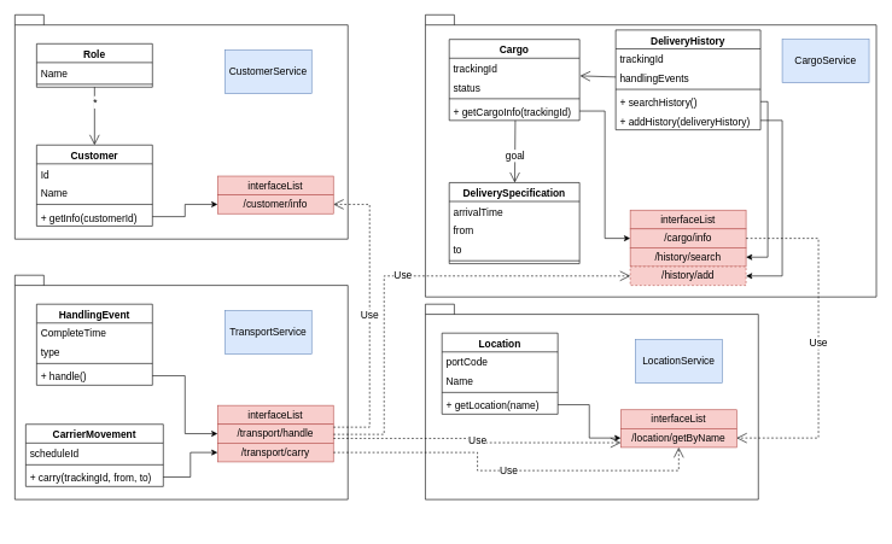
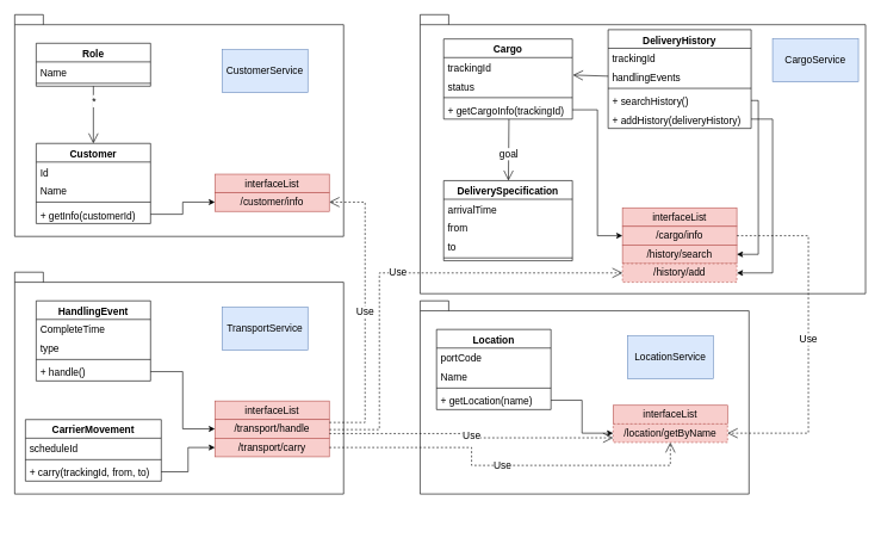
  <mxCell id="0" />
  <mxCell id="1" parent="0" />
  <mxCell id="2" value="" style="shape=folder;fontStyle=1;spacingTop=10;tabWidth=40;tabHeight=14;tabPosition=left;html=1;fontSize=14;" vertex="1" parent="1"><mxGeometry x="587" y="20" width="623" height="390" as="geometry" /></mxCell>
  <mxCell id="3" value="CargoService" style="rounded=0;whiteSpace=wrap;html=1;fillColor=#dae8fc;strokeColor=#6c8ebf;fontSize=14;" vertex="1" parent="1"><mxGeometry x="1080" y="54" width="120" height="60.0" as="geometry" /></mxCell>
  <mxCell id="4" value="" style="group;" vertex="1" connectable="0" parent="1"><mxGeometry x="20" y="20" width="460" height="310" as="geometry" /></mxCell>
  <mxCell id="5" value="" style="shape=folder;fontStyle=1;spacingTop=10;tabWidth=40;tabHeight=14;tabPosition=left;html=1;fontSize=14;" vertex="1" parent="4"><mxGeometry width="460" height="310" as="geometry" /></mxCell>
  <mxCell id="6" value="CustomerService" style="rounded=0;whiteSpace=wrap;html=1;fillColor=#dae8fc;strokeColor=#6c8ebf;fontSize=14;" vertex="1" parent="4"><mxGeometry x="290" y="49" width="120" height="60.0" as="geometry" /></mxCell>
  <mxCell id="7" value="Customer" style="swimlane;fontStyle=1;align=center;verticalAlign=top;childLayout=stackLayout;horizontal=1;startSize=26;horizontalStack=0;resizeParent=1;resizeParentMax=0;resizeLast=0;collapsible=1;marginBottom=0;fontSize=14;" vertex="1" parent="4"><mxGeometry x="30" y="180" width="160" height="112.0" as="geometry" /></mxCell>
  <mxCell id="8" value="Id" style="text;strokeColor=none;fillColor=none;align=left;verticalAlign=top;spacingLeft=4;spacingRight=4;overflow=hidden;rotatable=0;points=[[0,0.5],[1,0.5]];portConstraint=eastwest;fontSize=14;" vertex="1" parent="7"><mxGeometry y="26" width="160" height="26.0" as="geometry" /></mxCell>
  <mxCell id="9" value="Name" style="text;strokeColor=none;fillColor=none;align=left;verticalAlign=top;spacingLeft=4;spacingRight=4;overflow=hidden;rotatable=0;points=[[0,0.5],[1,0.5]];portConstraint=eastwest;fontSize=14;" vertex="1" parent="7"><mxGeometry y="52.0" width="160" height="26.0" as="geometry" /></mxCell>
  <mxCell id="10" value="" style="line;strokeWidth=1;fillColor=none;align=left;verticalAlign=middle;spacingTop=-1;spacingLeft=3;spacingRight=3;rotatable=0;labelPosition=right;points=[];portConstraint=eastwest;fontSize=14;" vertex="1" parent="7"><mxGeometry y="78.0" width="160" height="8.0" as="geometry" /></mxCell>
  <mxCell id="11" value="+ getInfo(customerId)" style="text;strokeColor=none;fillColor=none;align=left;verticalAlign=top;spacingLeft=4;spacingRight=4;overflow=hidden;rotatable=0;points=[[0,0.5],[1,0.5]];portConstraint=eastwest;fontSize=14;" vertex="1" parent="7"><mxGeometry y="86.0" width="160" height="26.0" as="geometry" /></mxCell>
  <mxCell id="12" value="Role" style="swimlane;fontStyle=1;align=center;verticalAlign=top;childLayout=stackLayout;horizontal=1;startSize=26;horizontalStack=0;resizeParent=1;resizeParentMax=0;resizeLast=0;collapsible=1;marginBottom=0;fontSize=14;" vertex="1" parent="4"><mxGeometry x="30" y="40" width="160" height="60" as="geometry" /></mxCell>
  <mxCell id="13" value="Name" style="text;strokeColor=none;fillColor=none;align=left;verticalAlign=top;spacingLeft=4;spacingRight=4;overflow=hidden;rotatable=0;points=[[0,0.5],[1,0.5]];portConstraint=eastwest;fontSize=14;" vertex="1" parent="12"><mxGeometry y="26" width="160" height="26.0" as="geometry" /></mxCell>
  <mxCell id="14" value="" style="line;strokeWidth=1;fillColor=none;align=left;verticalAlign=middle;spacingTop=-1;spacingLeft=3;spacingRight=3;rotatable=0;labelPosition=right;points=[];portConstraint=eastwest;fontSize=14;" vertex="1" parent="12"><mxGeometry y="52" width="160" height="8.0" as="geometry" /></mxCell>
  <mxCell id="15" value="" style="endArrow=open;endFill=1;endSize=12;html=1;rounded=0;exitX=0.5;exitY=1;exitDx=0;exitDy=0;fontSize=14;" edge="1" parent="4" source="12" target="7"><mxGeometry width="160" relative="1" as="geometry"><mxPoint x="130" y="140" as="sourcePoint" /><mxPoint x="290" y="140" as="targetPoint" /></mxGeometry></mxCell>
  <mxCell id="16" value="*" style="edgeLabel;html=1;align=center;verticalAlign=middle;resizable=0;points=[];fontSize=14;" vertex="1" connectable="0" parent="15"><mxGeometry x="-0.505" relative="1" as="geometry"><mxPoint as="offset" /></mxGeometry></mxCell>
  <mxCell id="17" value="" style="endArrow=classic;html=1;rounded=0;fontSize=14;exitX=1;exitY=0.5;exitDx=0;exitDy=0;entryX=0;entryY=0.5;entryDx=0;entryDy=0;edgeStyle=orthogonalEdgeStyle;" edge="1" parent="4" source="11" target="20"><mxGeometry width="50" height="50" relative="1" as="geometry"><mxPoint x="240" y="350.0" as="sourcePoint" /><mxPoint x="290" y="300.0" as="targetPoint" /></mxGeometry></mxCell>
  <mxCell id="18" value="" style="group" vertex="1" connectable="0" parent="4"><mxGeometry x="280" y="223.0" width="160" height="52.0" as="geometry" /></mxCell>
  <mxCell id="19" value="interfaceList" style="rounded=0;whiteSpace=wrap;html=1;fillColor=#f8cecc;strokeColor=#b85450;fontSize=14;" vertex="1" parent="18"><mxGeometry width="160" height="26.0" as="geometry" /></mxCell>
  <mxCell id="20" value="/customer/info" style="rounded=0;whiteSpace=wrap;html=1;fillColor=#f8cecc;strokeColor=#b85450;fontSize=14;" vertex="1" parent="18"><mxGeometry y="26.0" width="160" height="26.0" as="geometry" /></mxCell>
  <mxCell id="21" value="Cargo" style="swimlane;fontStyle=1;align=center;verticalAlign=top;childLayout=stackLayout;horizontal=1;startSize=26;horizontalStack=0;resizeParent=1;resizeParentMax=0;resizeLast=0;collapsible=1;marginBottom=0;fontSize=14;" vertex="1" parent="1"><mxGeometry x="620" y="54" width="180" height="112" as="geometry" /></mxCell>
  <mxCell id="22" value="trackingId" style="text;strokeColor=none;fillColor=none;align=left;verticalAlign=top;spacingLeft=4;spacingRight=4;overflow=hidden;rotatable=0;points=[[0,0.5],[1,0.5]];portConstraint=eastwest;fontSize=14;" vertex="1" parent="21"><mxGeometry y="26" width="180" height="26" as="geometry" /></mxCell>
  <mxCell id="23" value="status" style="text;strokeColor=none;fillColor=none;align=left;verticalAlign=top;spacingLeft=4;spacingRight=4;overflow=hidden;rotatable=0;points=[[0,0.5],[1,0.5]];portConstraint=eastwest;fontSize=14;" vertex="1" parent="21"><mxGeometry y="52" width="180" height="26" as="geometry" /></mxCell>
  <mxCell id="24" value="" style="line;strokeWidth=1;fillColor=none;align=left;verticalAlign=middle;spacingTop=-1;spacingLeft=3;spacingRight=3;rotatable=0;labelPosition=right;points=[];portConstraint=eastwest;fontSize=14;" vertex="1" parent="21"><mxGeometry y="78" width="180" height="8" as="geometry" /></mxCell>
  <mxCell id="25" value="+ getCargoInfo(trackingId)" style="text;strokeColor=none;fillColor=none;align=left;verticalAlign=top;spacingLeft=4;spacingRight=4;overflow=hidden;rotatable=0;points=[[0,0.5],[1,0.5]];portConstraint=eastwest;fontSize=14;" vertex="1" parent="21"><mxGeometry y="86" width="180" height="26" as="geometry" /></mxCell>
  <mxCell id="26" value="DeliverySpecification" style="swimlane;fontStyle=1;align=center;verticalAlign=top;childLayout=stackLayout;horizontal=1;startSize=26;horizontalStack=0;resizeParent=1;resizeParentMax=0;resizeLast=0;collapsible=1;marginBottom=0;fontSize=14;" vertex="1" parent="1"><mxGeometry x="620" y="252" width="180" height="112" as="geometry" /></mxCell>
  <mxCell id="27" value="arrivalTime" style="text;strokeColor=none;fillColor=none;align=left;verticalAlign=top;spacingLeft=4;spacingRight=4;overflow=hidden;rotatable=0;points=[[0,0.5],[1,0.5]];portConstraint=eastwest;fontSize=14;" vertex="1" parent="26"><mxGeometry y="26" width="180" height="26" as="geometry" /></mxCell>
  <mxCell id="28" value="from" style="text;strokeColor=none;fillColor=none;align=left;verticalAlign=top;spacingLeft=4;spacingRight=4;overflow=hidden;rotatable=0;points=[[0,0.5],[1,0.5]];portConstraint=eastwest;fontSize=14;" vertex="1" parent="26"><mxGeometry y="52" width="180" height="26" as="geometry" /></mxCell>
  <mxCell id="29" value="to" style="text;strokeColor=none;fillColor=none;align=left;verticalAlign=top;spacingLeft=4;spacingRight=4;overflow=hidden;rotatable=0;points=[[0,0.5],[1,0.5]];portConstraint=eastwest;fontSize=14;" vertex="1" parent="26"><mxGeometry y="78" width="180" height="26" as="geometry" /></mxCell>
  <mxCell id="30" value="" style="line;strokeWidth=1;fillColor=none;align=left;verticalAlign=middle;spacingTop=-1;spacingLeft=3;spacingRight=3;rotatable=0;labelPosition=right;points=[];portConstraint=eastwest;fontSize=14;" vertex="1" parent="26"><mxGeometry y="104" width="180" height="8" as="geometry" /></mxCell>
  <mxCell id="31" value="DeliveryHistory" style="swimlane;fontStyle=1;align=center;verticalAlign=top;childLayout=stackLayout;horizontal=1;startSize=26;horizontalStack=0;resizeParent=1;resizeParentMax=0;resizeLast=0;collapsible=1;marginBottom=0;fontSize=14;" vertex="1" parent="1"><mxGeometry x="850" y="41" width="200" height="138" as="geometry" /></mxCell>
  <mxCell id="32" value="trackingId" style="text;strokeColor=none;fillColor=none;align=left;verticalAlign=top;spacingLeft=4;spacingRight=4;overflow=hidden;rotatable=0;points=[[0,0.5],[1,0.5]];portConstraint=eastwest;fontSize=14;" vertex="1" parent="31"><mxGeometry y="26" width="200" height="26" as="geometry" /></mxCell>
  <mxCell id="33" value="handlingEvents" style="text;strokeColor=none;fillColor=none;align=left;verticalAlign=top;spacingLeft=4;spacingRight=4;overflow=hidden;rotatable=0;points=[[0,0.5],[1,0.5]];portConstraint=eastwest;fontSize=14;" vertex="1" parent="31"><mxGeometry y="52" width="200" height="26" as="geometry" /></mxCell>
  <mxCell id="34" value="" style="line;strokeWidth=1;fillColor=none;align=left;verticalAlign=middle;spacingTop=-1;spacingLeft=3;spacingRight=3;rotatable=0;labelPosition=right;points=[];portConstraint=eastwest;fontSize=14;" vertex="1" parent="31"><mxGeometry y="78" width="200" height="8" as="geometry" /></mxCell>
  <mxCell id="35" value="+ searchHistory()" style="text;strokeColor=none;fillColor=none;align=left;verticalAlign=top;spacingLeft=4;spacingRight=4;overflow=hidden;rotatable=0;points=[[0,0.5],[1,0.5]];portConstraint=eastwest;fontSize=14;" vertex="1" parent="31"><mxGeometry y="86" width="200" height="26" as="geometry" /></mxCell>
  <mxCell id="36" value="+ addHistory(deliveryHistory)" style="text;strokeColor=none;fillColor=none;align=left;verticalAlign=top;spacingLeft=4;spacingRight=4;overflow=hidden;rotatable=0;points=[[0,0.5],[1,0.5]];portConstraint=eastwest;fontSize=14;" vertex="1" parent="31"><mxGeometry y="112" width="200" height="26" as="geometry" /></mxCell>
  <mxCell id="37" value="" style="endArrow=open;endFill=1;endSize=12;html=1;rounded=0;exitX=0.507;exitY=1;exitDx=0;exitDy=0;fontSize=14;exitPerimeter=0;" edge="1" parent="1" source="25" target="26"><mxGeometry width="160" relative="1" as="geometry"><mxPoint x="140" y="130" as="sourcePoint" /><mxPoint x="140" y="210" as="targetPoint" /></mxGeometry></mxCell>
  <mxCell id="38" value="goal" style="edgeLabel;html=1;align=center;verticalAlign=middle;resizable=0;points=[];fontSize=14;" vertex="1" connectable="0" parent="37"><mxGeometry x="-0.505" relative="1" as="geometry"><mxPoint x="-1" y="28" as="offset" /></mxGeometry></mxCell>
  <mxCell id="39" value="" style="group" vertex="1" connectable="0" parent="1"><mxGeometry x="870" y="290" width="160" height="104" as="geometry" /></mxCell>
  <mxCell id="40" value="" style="group" vertex="1" connectable="0" parent="39"><mxGeometry width="160" height="52.0" as="geometry" /></mxCell>
  <mxCell id="41" value="interfaceList" style="rounded=0;whiteSpace=wrap;html=1;fillColor=#f8cecc;strokeColor=#b85450;fontSize=14;" vertex="1" parent="40"><mxGeometry width="160" height="26.0" as="geometry" /></mxCell>
  <mxCell id="42" value="/cargo/info" style="rounded=0;whiteSpace=wrap;html=1;fillColor=#f8cecc;strokeColor=#b85450;fontSize=14;" vertex="1" parent="40"><mxGeometry y="26.0" width="160" height="26.0" as="geometry" /></mxCell>
  <mxCell id="43" value="/history/search" style="rounded=0;whiteSpace=wrap;html=1;fillColor=#f8cecc;strokeColor=#b85450;fontSize=14;" vertex="1" parent="39"><mxGeometry y="52" width="160" height="26.0" as="geometry" /></mxCell>
  <mxCell id="44" value="/history/add" style="rounded=0;whiteSpace=wrap;html=1;fillColor=#f8cecc;strokeColor=#b85450;fontSize=14;dashed=1;" vertex="1" parent="39"><mxGeometry y="78" width="160" height="26.0" as="geometry" /></mxCell>
  <mxCell id="45" value="" style="endArrow=open;endFill=1;endSize=12;html=1;rounded=0;exitX=0;exitY=0.5;exitDx=0;exitDy=0;fontSize=14;entryX=1.004;entryY=-0.062;entryDx=0;entryDy=0;entryPerimeter=0;" edge="1" parent="1" source="33" target="23"><mxGeometry width="160" relative="1" as="geometry"><mxPoint x="721.26" y="176" as="sourcePoint" /><mxPoint x="720.497" y="262" as="targetPoint" /></mxGeometry></mxCell>
  <mxCell id="46" value="" style="endArrow=classic;html=1;rounded=0;fontSize=14;entryX=0;entryY=0.5;entryDx=0;entryDy=0;edgeStyle=orthogonalEdgeStyle;" edge="1" parent="1" source="25" target="42"><mxGeometry width="50" height="50" relative="1" as="geometry"><mxPoint x="810" y="487" as="sourcePoint" /><mxPoint x="900" y="470" as="targetPoint" /></mxGeometry></mxCell>
  <mxCell id="47" value="" style="endArrow=classic;html=1;rounded=0;fontSize=14;entryX=1;entryY=0.5;entryDx=0;entryDy=0;edgeStyle=orthogonalEdgeStyle;" edge="1" parent="1" source="35" target="43"><mxGeometry width="50" height="50" relative="1" as="geometry"><mxPoint x="1050" y="467" as="sourcePoint" /><mxPoint x="1140" y="450" as="targetPoint" /><Array as="points"><mxPoint x="1060" y="140" /><mxPoint x="1060" y="355" /></Array></mxGeometry></mxCell>
  <mxCell id="48" value="" style="endArrow=classic;html=1;rounded=0;fontSize=14;entryX=1;entryY=0.5;entryDx=0;entryDy=0;edgeStyle=orthogonalEdgeStyle;" edge="1" parent="1" source="36" target="44"><mxGeometry width="50" height="50" relative="1" as="geometry"><mxPoint x="1100" y="150" as="sourcePoint" /><mxPoint x="1080" y="335" as="targetPoint" /><Array as="points"><mxPoint x="1080" y="166" /><mxPoint x="1080" y="381" /></Array></mxGeometry></mxCell>
  <mxCell id="49" value="" style="group;" vertex="1" connectable="0" parent="1"><mxGeometry x="20" y="380" width="460" height="310" as="geometry" /></mxCell>
  <mxCell id="50" value="" style="shape=folder;fontStyle=1;spacingTop=10;tabWidth=40;tabHeight=14;tabPosition=left;html=1;fontSize=14;" vertex="1" parent="49"><mxGeometry width="460" height="310" as="geometry" /></mxCell>
  <mxCell id="51" value="TransportService" style="rounded=0;whiteSpace=wrap;html=1;fillColor=#dae8fc;strokeColor=#6c8ebf;fontSize=14;" vertex="1" parent="49"><mxGeometry x="290" y="49" width="120" height="60.0" as="geometry" /></mxCell>
  <mxCell id="52" value="CarrierMovement" style="swimlane;fontStyle=1;align=center;verticalAlign=top;childLayout=stackLayout;horizontal=1;startSize=26;horizontalStack=0;resizeParent=1;resizeParentMax=0;resizeLast=0;collapsible=1;marginBottom=0;fontSize=14;" vertex="1" parent="49"><mxGeometry x="15" y="206" width="190" height="86.0" as="geometry"><mxRectangle x="15" y="206" width="150" height="26" as="alternateBounds" /></mxGeometry></mxCell>
  <mxCell id="53" value="scheduleId" style="text;strokeColor=none;fillColor=none;align=left;verticalAlign=top;spacingLeft=4;spacingRight=4;overflow=hidden;rotatable=0;points=[[0,0.5],[1,0.5]];portConstraint=eastwest;fontSize=14;" vertex="1" parent="52"><mxGeometry y="26" width="190" height="26.0" as="geometry" /></mxCell>
  <mxCell id="54" value="" style="line;strokeWidth=1;fillColor=none;align=left;verticalAlign=middle;spacingTop=-1;spacingLeft=3;spacingRight=3;rotatable=0;labelPosition=right;points=[];portConstraint=eastwest;fontSize=14;" vertex="1" parent="52"><mxGeometry y="52.0" width="190" height="8.0" as="geometry" /></mxCell>
  <mxCell id="55" value="+ carry(trackingId, from, to)" style="text;strokeColor=none;fillColor=none;align=left;verticalAlign=top;spacingLeft=4;spacingRight=4;overflow=hidden;rotatable=0;points=[[0,0.5],[1,0.5]];portConstraint=eastwest;fontSize=14;" vertex="1" parent="52"><mxGeometry y="60.0" width="190" height="26.0" as="geometry" /></mxCell>
  <mxCell id="56" value="HandlingEvent" style="swimlane;fontStyle=1;align=center;verticalAlign=top;childLayout=stackLayout;horizontal=1;startSize=26;horizontalStack=0;resizeParent=1;resizeParentMax=0;resizeLast=0;collapsible=1;marginBottom=0;fontSize=14;" vertex="1" parent="49"><mxGeometry x="30" y="40" width="160" height="112" as="geometry" /></mxCell>
  <mxCell id="57" value="CompleteTime" style="text;strokeColor=none;fillColor=none;align=left;verticalAlign=top;spacingLeft=4;spacingRight=4;overflow=hidden;rotatable=0;points=[[0,0.5],[1,0.5]];portConstraint=eastwest;fontSize=14;" vertex="1" parent="56"><mxGeometry y="26" width="160" height="26.0" as="geometry" /></mxCell>
  <mxCell id="58" value="type" style="text;strokeColor=none;fillColor=none;align=left;verticalAlign=top;spacingLeft=4;spacingRight=4;overflow=hidden;rotatable=0;points=[[0,0.5],[1,0.5]];portConstraint=eastwest;fontSize=14;" vertex="1" parent="56"><mxGeometry y="52" width="160" height="26.0" as="geometry" /></mxCell>
  <mxCell id="59" value="" style="line;strokeWidth=1;fillColor=none;align=left;verticalAlign=middle;spacingTop=-1;spacingLeft=3;spacingRight=3;rotatable=0;labelPosition=right;points=[];portConstraint=eastwest;fontSize=14;" vertex="1" parent="56"><mxGeometry y="78" width="160" height="8.0" as="geometry" /></mxCell>
  <mxCell id="60" value="+ handle()" style="text;strokeColor=none;fillColor=none;align=left;verticalAlign=top;spacingLeft=4;spacingRight=4;overflow=hidden;rotatable=0;points=[[0,0.5],[1,0.5]];portConstraint=eastwest;fontSize=14;" vertex="1" parent="56"><mxGeometry y="86" width="160" height="26.0" as="geometry" /></mxCell>
  <mxCell id="61" value="" style="endArrow=classic;html=1;rounded=0;fontSize=14;exitX=1;exitY=0.5;exitDx=0;exitDy=0;entryX=0;entryY=0.5;entryDx=0;entryDy=0;edgeStyle=orthogonalEdgeStyle;" edge="1" parent="49" source="55" target="64"><mxGeometry width="50" height="50" relative="1" as="geometry"><mxPoint x="240" y="350.0" as="sourcePoint" /><mxPoint x="290" y="300.0" as="targetPoint" /></mxGeometry></mxCell>
  <mxCell id="62" value="interfaceList" style="rounded=0;whiteSpace=wrap;html=1;fillColor=#f8cecc;strokeColor=#b85450;fontSize=14;" vertex="1" parent="49"><mxGeometry x="280" y="180" width="160" height="26.0" as="geometry" /></mxCell>
  <mxCell id="63" value="/transport/handle" style="rounded=0;whiteSpace=wrap;html=1;fillColor=#f8cecc;strokeColor=#b85450;fontSize=14;" vertex="1" parent="49"><mxGeometry x="280" y="206.0" width="160" height="26.0" as="geometry" /></mxCell>
  <mxCell id="64" value="/transport/carry" style="rounded=0;whiteSpace=wrap;html=1;fillColor=#f8cecc;strokeColor=#b85450;fontSize=14;" vertex="1" parent="49"><mxGeometry x="280" y="232.0" width="160" height="26.0" as="geometry" /></mxCell>
  <mxCell id="65" value="" style="endArrow=classic;html=1;rounded=0;fontSize=14;exitX=1;exitY=0.5;exitDx=0;exitDy=0;entryX=0;entryY=0.5;entryDx=0;entryDy=0;edgeStyle=orthogonalEdgeStyle;" edge="1" parent="49" source="60" target="63"><mxGeometry width="50" height="50" relative="1" as="geometry"><mxPoint x="230" y="263" as="sourcePoint" /><mxPoint x="290" y="255" as="targetPoint" /></mxGeometry></mxCell>
  <mxCell id="66" value="" style="group;" vertex="1" connectable="0" parent="1"><mxGeometry x="587" y="420" width="460" height="310" as="geometry" /></mxCell>
  <mxCell id="67" value="" style="shape=folder;fontStyle=1;spacingTop=10;tabWidth=40;tabHeight=14;tabPosition=left;html=1;fontSize=14;" vertex="1" parent="66"><mxGeometry width="460" height="270" as="geometry" /></mxCell>
  <mxCell id="68" value="LocationService" style="rounded=0;whiteSpace=wrap;html=1;fillColor=#dae8fc;strokeColor=#6c8ebf;fontSize=14;" vertex="1" parent="66"><mxGeometry x="290" y="49" width="120" height="60.0" as="geometry" /></mxCell>
  <mxCell id="69" value="" style="group" vertex="1" connectable="0" parent="66"><mxGeometry x="270" y="146.0" width="160" height="52.0" as="geometry" /></mxCell>
  <mxCell id="70" value="interfaceList" style="rounded=0;whiteSpace=wrap;html=1;fillColor=#f8cecc;strokeColor=#b85450;fontSize=14;" vertex="1" parent="69"><mxGeometry width="160" height="26.0" as="geometry" /></mxCell>
- <mxCell id="71" value="/location/getByName" style="rounded=0;whiteSpace=wrap;html=1;fillColor=#f8cecc;strokeColor=#b85450;fontSize=14;" vertex="1" parent="69"><mxGeometry y="26.0" width="160" height="26.0" as="geometry" /></mxCell>
+ <mxCell id="71" value="/location/getByName" style="rounded=0;whiteSpace=wrap;html=1;fillColor=#f8cecc;strokeColor=#b85450;fontSize=14;dashed=1;" vertex="1" parent="69"><mxGeometry y="26.0" width="160" height="26.0" as="geometry" /></mxCell>
  <mxCell id="72" value="Location" style="swimlane;fontStyle=1;align=center;verticalAlign=top;childLayout=stackLayout;horizontal=1;startSize=26;horizontalStack=0;resizeParent=1;resizeParentMax=0;resizeLast=0;collapsible=1;marginBottom=0;fontSize=14;" vertex="1" parent="1"><mxGeometry x="610" y="460" width="160" height="112.0" as="geometry" /></mxCell>
  <mxCell id="73" value="portCode" style="text;strokeColor=none;fillColor=none;align=left;verticalAlign=top;spacingLeft=4;spacingRight=4;overflow=hidden;rotatable=0;points=[[0,0.5],[1,0.5]];portConstraint=eastwest;fontSize=14;" vertex="1" parent="72"><mxGeometry y="26" width="160" height="26.0" as="geometry" /></mxCell>
  <mxCell id="74" value="Name" style="text;strokeColor=none;fillColor=none;align=left;verticalAlign=top;spacingLeft=4;spacingRight=4;overflow=hidden;rotatable=0;points=[[0,0.5],[1,0.5]];portConstraint=eastwest;fontSize=14;" vertex="1" parent="72"><mxGeometry y="52.0" width="160" height="26.0" as="geometry" /></mxCell>
  <mxCell id="75" value="" style="line;strokeWidth=1;fillColor=none;align=left;verticalAlign=middle;spacingTop=-1;spacingLeft=3;spacingRight=3;rotatable=0;labelPosition=right;points=[];portConstraint=eastwest;fontSize=14;" vertex="1" parent="72"><mxGeometry y="78.0" width="160" height="8.0" as="geometry" /></mxCell>
  <mxCell id="76" value="+ getLocation(name)" style="text;strokeColor=none;fillColor=none;align=left;verticalAlign=top;spacingLeft=4;spacingRight=4;overflow=hidden;rotatable=0;points=[[0,0.5],[1,0.5]];portConstraint=eastwest;fontSize=14;" vertex="1" parent="72"><mxGeometry y="86.0" width="160" height="26.0" as="geometry" /></mxCell>
  <mxCell id="77" value="" style="endArrow=classic;html=1;rounded=0;fontSize=14;exitX=1;exitY=0.5;exitDx=0;exitDy=0;entryX=0;entryY=0.5;entryDx=0;entryDy=0;edgeStyle=orthogonalEdgeStyle;" edge="1" parent="1" source="76" target="71"><mxGeometry width="50" height="50" relative="1" as="geometry"><mxPoint x="777" y="501" as="sourcePoint" /><mxPoint x="877" y="720" as="targetPoint" /></mxGeometry></mxCell>
  <mxCell id="78" value="Use" style="endArrow=open;endSize=12;dashed=1;html=1;rounded=0;fontSize=14;edgeStyle=orthogonalEdgeStyle;entryX=1;entryY=0.5;entryDx=0;entryDy=0;" edge="1" parent="1" target="20"><mxGeometry width="160" relative="1" as="geometry"><mxPoint x="460" y="590" as="sourcePoint" /><mxPoint x="530" y="320" as="targetPoint" /><Array as="points"><mxPoint x="510" y="590" /><mxPoint x="510" y="282" /></Array></mxGeometry></mxCell>
  <mxCell id="79" value="Use" style="endArrow=open;endSize=12;dashed=1;html=1;rounded=0;fontSize=14;edgeStyle=orthogonalEdgeStyle;entryX=0;entryY=0.5;entryDx=0;entryDy=0;" edge="1" parent="1" target="44"><mxGeometry width="160" relative="1" as="geometry"><mxPoint x="460" y="600" as="sourcePoint" /><mxPoint x="680" y="300" as="targetPoint" /><Array as="points"><mxPoint x="530" y="600" /><mxPoint x="530" y="381" /></Array></mxGeometry></mxCell>
  <mxCell id="80" value="Use" style="endArrow=open;endSize=12;dashed=1;html=1;rounded=0;fontSize=14;edgeStyle=orthogonalEdgeStyle;exitX=1;exitY=0.75;exitDx=0;exitDy=0;entryX=0;entryY=0.75;entryDx=0;entryDy=0;" edge="1" parent="1" source="63" target="71"><mxGeometry width="160" relative="1" as="geometry"><mxPoint x="470" y="610" as="sourcePoint" /><mxPoint x="880" y="391" as="targetPoint" /><Array as="points" /></mxGeometry></mxCell>
  <mxCell id="81" value="Use" style="endArrow=open;endSize=12;dashed=1;html=1;rounded=0;fontSize=14;edgeStyle=orthogonalEdgeStyle;exitX=1;exitY=0.5;exitDx=0;exitDy=0;entryX=0.5;entryY=1;entryDx=0;entryDy=0;" edge="1" parent="1" source="64" target="71"><mxGeometry width="160" relative="1" as="geometry"><mxPoint x="470" y="615.5" as="sourcePoint" /><mxPoint x="867" y="621.5" as="targetPoint" /><Array as="points"><mxPoint x="659" y="625" /><mxPoint x="659" y="650" /><mxPoint x="937" y="650" /></Array></mxGeometry></mxCell>
  <mxCell id="82" value="Use" style="endArrow=open;endSize=12;dashed=1;html=1;rounded=0;fontSize=14;edgeStyle=orthogonalEdgeStyle;exitX=1;exitY=0.5;exitDx=0;exitDy=0;entryX=1;entryY=0.5;entryDx=0;entryDy=0;" edge="1" parent="1" source="42" target="71"><mxGeometry width="160" relative="1" as="geometry"><mxPoint x="1000" y="733.95" as="sourcePoint" /><mxPoint x="1397" y="739.95" as="targetPoint" /><Array as="points"><mxPoint x="1130" y="329" /><mxPoint x="1130" y="605" /></Array></mxGeometry></mxCell>
